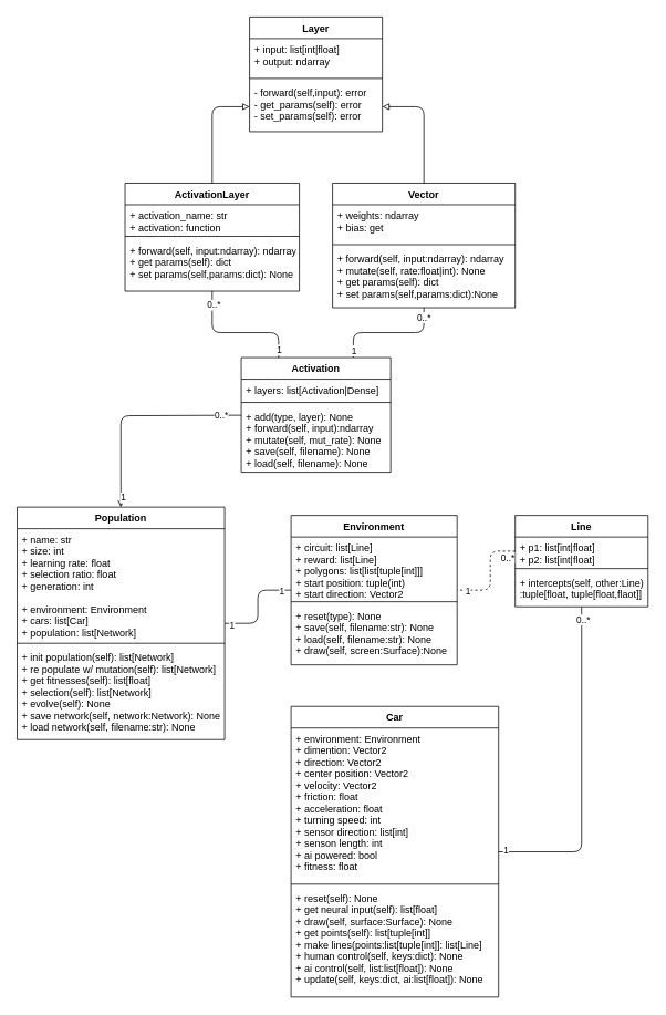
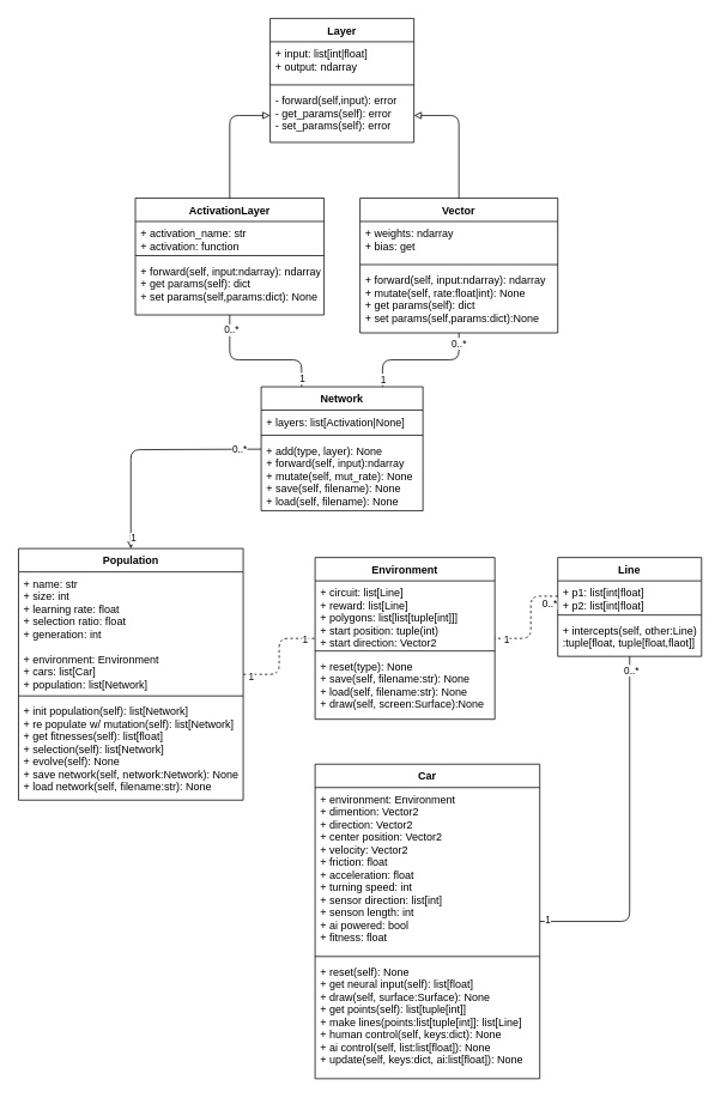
  <mxCell id="0" />
  <mxCell id="1" parent="0" />
- <mxCell id="2" value="Activation" style="swimlane;fontStyle=1;align=center;verticalAlign=top;childLayout=stackLayout;horizontal=1;startSize=26;horizontalStack=0;resizeParent=1;resizeParentMax=0;resizeLast=0;collapsible=1;marginBottom=0;" parent="1" vertex="1"><mxGeometry x="290" y="430" width="180" height="138" as="geometry" /></mxCell>
- <mxCell id="3" value="+ layers: list[Activation|Dense]" style="text;strokeColor=none;fillColor=none;align=left;verticalAlign=top;spacingLeft=4;spacingRight=4;overflow=hidden;rotatable=0;points=[[0,0.5],[1,0.5]];portConstraint=eastwest;" parent="2" vertex="1"><mxGeometry y="26" width="180" height="24" as="geometry" /></mxCell>
+ <mxCell id="2" value="Network" style="swimlane;fontStyle=1;align=center;verticalAlign=top;childLayout=stackLayout;horizontal=1;startSize=26;horizontalStack=0;resizeParent=1;resizeParentMax=0;resizeLast=0;collapsible=1;marginBottom=0;" parent="1" vertex="1"><mxGeometry x="290" y="430" width="180" height="138" as="geometry" /></mxCell>
+ <mxCell id="3" value="+ layers: list[Activation|None]" style="text;strokeColor=none;fillColor=none;align=left;verticalAlign=top;spacingLeft=4;spacingRight=4;overflow=hidden;rotatable=0;points=[[0,0.5],[1,0.5]];portConstraint=eastwest;" parent="2" vertex="1"><mxGeometry y="26" width="180" height="24" as="geometry" /></mxCell>
  <mxCell id="4" value="" style="line;strokeWidth=1;fillColor=none;align=left;verticalAlign=middle;spacingTop=-1;spacingLeft=3;spacingRight=3;rotatable=0;labelPosition=right;points=[];portConstraint=eastwest;strokeColor=inherit;" parent="2" vertex="1"><mxGeometry y="50" width="180" height="8" as="geometry" /></mxCell>
  <mxCell id="5" value="+ add(type, layer): None&#10;+ forward(self, input):ndarray&#10;+ mutate(self, mut_rate): None&#10;+ save(self, filename): None&#10;+ load(self, filename): None" style="text;strokeColor=none;fillColor=none;align=left;verticalAlign=top;spacingLeft=4;spacingRight=4;overflow=hidden;rotatable=0;points=[[0,0.5],[1,0.5]];portConstraint=eastwest;" parent="2" vertex="1"><mxGeometry y="58" width="180" height="80" as="geometry" /></mxCell>
  <mxCell id="6" value="Layer" style="swimlane;fontStyle=1;align=center;verticalAlign=top;childLayout=stackLayout;horizontal=1;startSize=26;horizontalStack=0;resizeParent=1;resizeParentMax=0;resizeLast=0;collapsible=1;marginBottom=0;" parent="1" vertex="1"><mxGeometry x="300" y="20" width="160" height="138" as="geometry" /></mxCell>
  <mxCell id="7" value="+ input: list[int|float]&#10;+ output: ndarray" style="text;strokeColor=none;fillColor=none;align=left;verticalAlign=top;spacingLeft=4;spacingRight=4;overflow=hidden;rotatable=0;points=[[0,0.5],[1,0.5]];portConstraint=eastwest;" parent="6" vertex="1"><mxGeometry y="26" width="160" height="44" as="geometry" /></mxCell>
  <mxCell id="8" value="" style="line;strokeWidth=1;fillColor=none;align=left;verticalAlign=middle;spacingTop=-1;spacingLeft=3;spacingRight=3;rotatable=0;labelPosition=right;points=[];portConstraint=eastwest;strokeColor=inherit;" parent="6" vertex="1"><mxGeometry y="70" width="160" height="8" as="geometry" /></mxCell>
  <mxCell id="9" value="- forward(self,input): error&#10;- get_params(self): error&#10;- set_params(self): error" style="text;strokeColor=none;fillColor=none;align=left;verticalAlign=top;spacingLeft=4;spacingRight=4;overflow=hidden;rotatable=0;points=[[0,0.5],[1,0.5]];portConstraint=eastwest;" parent="6" vertex="1"><mxGeometry y="78" width="160" height="60" as="geometry" /></mxCell>
  <mxCell id="10" value="ActivationLayer" style="swimlane;fontStyle=1;align=center;verticalAlign=top;childLayout=stackLayout;horizontal=1;startSize=26;horizontalStack=0;resizeParent=1;resizeParentMax=0;resizeLast=0;collapsible=1;marginBottom=0;" parent="1" vertex="1"><mxGeometry x="150" y="220" width="210" height="130" as="geometry" /></mxCell>
  <mxCell id="11" value="+ activation_name: str&#10;+ activation: function" style="text;strokeColor=none;fillColor=none;align=left;verticalAlign=top;spacingLeft=4;spacingRight=4;overflow=hidden;rotatable=0;points=[[0,0.5],[1,0.5]];portConstraint=eastwest;" parent="10" vertex="1"><mxGeometry y="26" width="210" height="34" as="geometry" /></mxCell>
  <mxCell id="12" value="" style="line;strokeWidth=1;fillColor=none;align=left;verticalAlign=middle;spacingTop=-1;spacingLeft=3;spacingRight=3;rotatable=0;labelPosition=right;points=[];portConstraint=eastwest;strokeColor=inherit;" parent="10" vertex="1"><mxGeometry y="60" width="210" height="8" as="geometry" /></mxCell>
  <mxCell id="13" value="+ forward(self, input:ndarray): ndarray&#10;+ get params(self): dict&#10;+ set params(self,params:dict): None" style="text;strokeColor=none;fillColor=none;align=left;verticalAlign=top;spacingLeft=4;spacingRight=4;overflow=hidden;rotatable=0;points=[[0,0.5],[1,0.5]];portConstraint=eastwest;" parent="10" vertex="1"><mxGeometry y="68" width="210" height="62" as="geometry" /></mxCell>
  <mxCell id="14" value="Vector" style="swimlane;fontStyle=1;align=center;verticalAlign=top;childLayout=stackLayout;horizontal=1;startSize=26;horizontalStack=0;resizeParent=1;resizeParentMax=0;resizeLast=0;collapsible=1;marginBottom=0;" parent="1" vertex="1"><mxGeometry x="400" y="220" width="220" height="150" as="geometry" /></mxCell>
  <mxCell id="15" value="+ weights: ndarray&#10;+ bias: get" style="text;strokeColor=none;fillColor=none;align=left;verticalAlign=top;spacingLeft=4;spacingRight=4;overflow=hidden;rotatable=0;points=[[0,0.5],[1,0.5]];portConstraint=eastwest;" parent="14" vertex="1"><mxGeometry y="26" width="220" height="44" as="geometry" /></mxCell>
  <mxCell id="16" value="" style="line;strokeWidth=1;fillColor=none;align=left;verticalAlign=middle;spacingTop=-1;spacingLeft=3;spacingRight=3;rotatable=0;labelPosition=right;points=[];portConstraint=eastwest;strokeColor=inherit;" parent="14" vertex="1"><mxGeometry y="70" width="220" height="8" as="geometry" /></mxCell>
  <mxCell id="17" value="+ forward(self, input:ndarray): ndarray&#10;+ mutate(self, rate:float|int): None&#10;+ get params(self): dict&#10;+ set params(self,params:dict):None" style="text;strokeColor=none;fillColor=none;align=left;verticalAlign=top;spacingLeft=4;spacingRight=4;overflow=hidden;rotatable=0;points=[[0,0.5],[1,0.5]];portConstraint=eastwest;" parent="14" vertex="1"><mxGeometry y="78" width="220" height="72" as="geometry" /></mxCell>
  <mxCell id="18" style="edgeStyle=none;html=1;endArrow=none;endFill=0;entryX=0.75;entryY=0;entryDx=0;entryDy=0;" parent="1" source="17" target="2" edge="1"><mxGeometry relative="1" as="geometry"><Array as="points"><mxPoint x="510" y="400" /><mxPoint x="425" y="400" /></Array></mxGeometry></mxCell>
  <mxCell id="19" value="1" style="edgeLabel;html=1;align=center;verticalAlign=middle;resizable=0;points=[];" parent="18" vertex="1" connectable="0"><mxGeometry x="0.878" relative="1" as="geometry"><mxPoint as="offset" /></mxGeometry></mxCell>
  <mxCell id="20" value="0..*" style="edgeLabel;html=1;align=center;verticalAlign=middle;resizable=0;points=[];" parent="18" vertex="1" connectable="0"><mxGeometry x="-0.846" y="-1" relative="1" as="geometry"><mxPoint as="offset" /></mxGeometry></mxCell>
  <mxCell id="21" style="edgeStyle=none;html=1;endArrow=none;endFill=0;entryX=0.25;entryY=0;entryDx=0;entryDy=0;" parent="1" source="13" target="2" edge="1"><mxGeometry relative="1" as="geometry"><Array as="points"><mxPoint x="255" y="400" /><mxPoint x="335" y="400" /></Array></mxGeometry></mxCell>
  <mxCell id="22" value="0..*" style="edgeLabel;html=1;align=center;verticalAlign=middle;resizable=0;points=[];" parent="21" vertex="1" connectable="0"><mxGeometry x="-0.795" y="1" relative="1" as="geometry"><mxPoint as="offset" /></mxGeometry></mxCell>
  <mxCell id="23" value="1" style="edgeLabel;html=1;align=center;verticalAlign=middle;resizable=0;points=[];" parent="21" vertex="1" connectable="0"><mxGeometry x="0.874" relative="1" as="geometry"><mxPoint as="offset" /></mxGeometry></mxCell>
  <mxCell id="24" value="Line" style="swimlane;fontStyle=1;align=center;verticalAlign=top;childLayout=stackLayout;horizontal=1;startSize=26;horizontalStack=0;resizeParent=1;resizeParentMax=0;resizeLast=0;collapsible=1;marginBottom=0;" parent="1" vertex="1"><mxGeometry x="620" y="620" width="160" height="110" as="geometry" /></mxCell>
  <mxCell id="25" value="+ p1: list[int|float]&#10;+ p2: list[int|float]" style="text;strokeColor=none;fillColor=none;align=left;verticalAlign=top;spacingLeft=4;spacingRight=4;overflow=hidden;rotatable=0;points=[[0,0.5],[1,0.5]];portConstraint=eastwest;" parent="24" vertex="1"><mxGeometry y="26" width="160" height="34" as="geometry" /></mxCell>
  <mxCell id="26" value="" style="line;strokeWidth=1;fillColor=none;align=left;verticalAlign=middle;spacingTop=-1;spacingLeft=3;spacingRight=3;rotatable=0;labelPosition=right;points=[];portConstraint=eastwest;strokeColor=inherit;" parent="24" vertex="1"><mxGeometry y="60" width="160" height="8" as="geometry" /></mxCell>
  <mxCell id="27" value="+ intercepts(self, other:Line)&#10;:tuple[float, tuple[float,flaot]]" style="text;strokeColor=none;fillColor=none;align=left;verticalAlign=top;spacingLeft=4;spacingRight=4;overflow=hidden;rotatable=0;points=[[0,0.5],[1,0.5]];portConstraint=eastwest;" parent="24" vertex="1"><mxGeometry y="68" width="160" height="42" as="geometry" /></mxCell>
  <mxCell id="28" value="Environment" style="swimlane;fontStyle=1;align=center;verticalAlign=top;childLayout=stackLayout;horizontal=1;startSize=26;horizontalStack=0;resizeParent=1;resizeParentMax=0;resizeLast=0;collapsible=1;marginBottom=0;" parent="1" vertex="1"><mxGeometry x="350" y="620" width="200" height="180" as="geometry" /></mxCell>
  <mxCell id="29" value="+ circuit: list[Line]&#10;+ reward: list[Line]&#10;+ polygons: list[list[tuple[int]]]&#10;+ start position: tuple(int)&#10;+ start direction: Vector2" style="text;strokeColor=none;fillColor=none;align=left;verticalAlign=top;spacingLeft=4;spacingRight=4;overflow=hidden;rotatable=0;points=[[0,0.5],[1,0.5]];portConstraint=eastwest;" parent="28" vertex="1"><mxGeometry y="26" width="200" height="74" as="geometry" /></mxCell>
  <mxCell id="30" value="" style="line;strokeWidth=1;fillColor=none;align=left;verticalAlign=middle;spacingTop=-1;spacingLeft=3;spacingRight=3;rotatable=0;labelPosition=right;points=[];portConstraint=eastwest;strokeColor=inherit;" parent="28" vertex="1"><mxGeometry y="100" width="200" height="8" as="geometry" /></mxCell>
  <mxCell id="31" value="+ reset(type): None&#10;+ save(self, filename:str): None&#10;+ load(self, filename:str): None&#10;+ draw(self, screen:Surface):None" style="text;strokeColor=none;fillColor=none;align=left;verticalAlign=top;spacingLeft=4;spacingRight=4;overflow=hidden;rotatable=0;points=[[0,0.5],[1,0.5]];portConstraint=eastwest;" parent="28" vertex="1"><mxGeometry y="108" width="200" height="72" as="geometry" /></mxCell>
  <mxCell id="32" value="Car" style="swimlane;fontStyle=1;align=center;verticalAlign=top;childLayout=stackLayout;horizontal=1;startSize=26;horizontalStack=0;resizeParent=1;resizeParentMax=0;resizeLast=0;collapsible=1;marginBottom=0;" parent="1" vertex="1"><mxGeometry x="350" y="850" width="250" height="350" as="geometry" /></mxCell>
  <mxCell id="33" value="+ environment: Environment&#10;+ dimention: Vector2&#10;+ direction: Vector2&#10;+ center position: Vector2&#10;+ velocity: Vector2&#10;+ friction: float&#10;+ acceleration: float&#10;+ turning speed: int&#10;+ sensor direction: list[int]&#10;+ senson length: int&#10;+ ai powered: bool&#10;+ fitness: float" style="text;strokeColor=none;fillColor=none;align=left;verticalAlign=top;spacingLeft=4;spacingRight=4;overflow=hidden;rotatable=0;points=[[0,0.5],[1,0.5]];portConstraint=eastwest;" parent="32" vertex="1"><mxGeometry y="26" width="250" height="184" as="geometry" /></mxCell>
  <mxCell id="34" value="" style="line;strokeWidth=1;fillColor=none;align=left;verticalAlign=middle;spacingTop=-1;spacingLeft=3;spacingRight=3;rotatable=0;labelPosition=right;points=[];portConstraint=eastwest;strokeColor=inherit;" parent="32" vertex="1"><mxGeometry y="210" width="250" height="8" as="geometry" /></mxCell>
  <mxCell id="35" value="+ reset(self): None&#10;+ get neural input(self): list[float]&#10;+ draw(self, surface:Surface): None&#10;+ get points(self): list[tuple[int]]&#10;+ make lines(points:list[tuple[int]]: list[Line]&#10;+ human control(self, keys:dict): None&#10;+ ai control(self, list:list[float]): None&#10;+ update(self, keys:dict, ai:list[float]): None" style="text;strokeColor=none;fillColor=none;align=left;verticalAlign=top;spacingLeft=4;spacingRight=4;overflow=hidden;rotatable=0;points=[[0,0.5],[1,0.5]];portConstraint=eastwest;" parent="32" vertex="1"><mxGeometry y="218" width="250" height="132" as="geometry" /></mxCell>
  <mxCell id="36" value="Population" style="swimlane;fontStyle=1;align=center;verticalAlign=top;childLayout=stackLayout;horizontal=1;startSize=26;horizontalStack=0;resizeParent=1;resizeParentMax=0;resizeLast=0;collapsible=1;marginBottom=0;" parent="1" vertex="1"><mxGeometry x="20" y="610" width="250" height="280" as="geometry" /></mxCell>
  <mxCell id="37" value="+ name: str&#10;+ size: int&#10;+ learning rate: float&#10;+ selection ratio: float&#10;+ generation: int&#10;&#10;+ environment: Environment&#10;+ cars: list[Car]&#10;+ population: list[Network]" style="text;strokeColor=none;fillColor=none;align=left;verticalAlign=top;spacingLeft=4;spacingRight=4;overflow=hidden;rotatable=0;points=[[0,0.5],[1,0.5]];portConstraint=eastwest;" parent="36" vertex="1"><mxGeometry y="26" width="250" height="134" as="geometry" /></mxCell>
  <mxCell id="38" value="" style="line;strokeWidth=1;fillColor=none;align=left;verticalAlign=middle;spacingTop=-1;spacingLeft=3;spacingRight=3;rotatable=0;labelPosition=right;points=[];portConstraint=eastwest;strokeColor=inherit;" parent="36" vertex="1"><mxGeometry y="160" width="250" height="8" as="geometry" /></mxCell>
  <mxCell id="39" value="+ init population(self): list[Network]&#10;+ re populate w/ mutation(self): list[Network]&#10;+ get fitnesses(self): list[float]&#10;+ selection(self): list[Network]&#10;+ evolve(self): None&#10;+ save network(self, network:Network): None&#10;+ load network(self, filename:str): None" style="text;strokeColor=none;fillColor=none;align=left;verticalAlign=top;spacingLeft=4;spacingRight=4;overflow=hidden;rotatable=0;points=[[0,0.5],[1,0.5]];portConstraint=eastwest;" parent="36" vertex="1"><mxGeometry y="168" width="250" height="112" as="geometry" /></mxCell>
- <mxCell id="40" style="edgeStyle=none;html=1;startArrow=none;startFill=0;endArrow=none;endFill=0;" parent="1" source="36" target="28" edge="1"><mxGeometry relative="1" as="geometry"><Array as="points"><mxPoint x="310" y="750" /><mxPoint x="310" y="710" /></Array></mxGeometry></mxCell>
+ <mxCell id="40" style="edgeStyle=none;html=1;startArrow=none;startFill=0;endArrow=none;endFill=0;dashed=1;" parent="1" source="36" target="28" edge="1"><mxGeometry relative="1" as="geometry"><Array as="points"><mxPoint x="310" y="750" /><mxPoint x="310" y="710" /></Array></mxGeometry></mxCell>
  <mxCell id="41" value="1" style="edgeLabel;html=1;align=center;verticalAlign=middle;resizable=0;points=[];" parent="40" vertex="1" connectable="0"><mxGeometry x="-0.871" y="-2" relative="1" as="geometry"><mxPoint as="offset" /></mxGeometry></mxCell>
  <mxCell id="42" value="1" style="edgeLabel;html=1;align=center;verticalAlign=middle;resizable=0;points=[];" parent="40" vertex="1" connectable="0"><mxGeometry x="0.799" relative="1" as="geometry"><mxPoint as="offset" /></mxGeometry></mxCell>
  <mxCell id="43" style="edgeStyle=none;html=1;exitX=0;exitY=0.5;exitDx=0;exitDy=0;startArrow=none;startFill=0;endArrow=none;endFill=0;dashed=1;" parent="1" source="25" target="28" edge="1"><mxGeometry relative="1" as="geometry"><Array as="points"><mxPoint x="590" y="663" /><mxPoint x="590" y="710" /></Array></mxGeometry></mxCell>
  <mxCell id="44" value="1" style="edgeLabel;html=1;align=center;verticalAlign=middle;resizable=0;points=[];" parent="43" vertex="1" connectable="0"><mxGeometry x="0.801" relative="1" as="geometry"><mxPoint as="offset" /></mxGeometry></mxCell>
  <mxCell id="45" value="0..*" style="edgeLabel;html=1;align=center;verticalAlign=middle;resizable=0;points=[];" parent="43" vertex="1" connectable="0"><mxGeometry x="-0.63" y="1" relative="1" as="geometry"><mxPoint x="12" y="6" as="offset" /></mxGeometry></mxCell>
  <mxCell id="46" style="edgeStyle=none;html=1;startArrow=none;startFill=0;endArrow=none;endFill=0;" parent="1" source="24" target="32" edge="1"><mxGeometry relative="1" as="geometry"><Array as="points"><mxPoint x="700" y="1025" /></Array></mxGeometry></mxCell>
  <mxCell id="47" value="0..*" style="edgeLabel;html=1;align=center;verticalAlign=middle;resizable=0;points=[];" parent="46" vertex="1" connectable="0"><mxGeometry x="-0.925" y="1" relative="1" as="geometry"><mxPoint as="offset" /></mxGeometry></mxCell>
  <mxCell id="48" value="1" style="edgeLabel;html=1;align=center;verticalAlign=middle;resizable=0;points=[];" parent="46" vertex="1" connectable="0"><mxGeometry x="0.961" y="-2" relative="1" as="geometry"><mxPoint as="offset" /></mxGeometry></mxCell>
  <mxCell id="49" style="edgeStyle=none;html=1;startArrow=none;startFill=0;endArrow=open;endFill=0;" parent="1" source="2" target="36" edge="1"><mxGeometry relative="1" as="geometry"><Array as="points"><mxPoint x="145" y="500" /></Array></mxGeometry></mxCell>
  <mxCell id="50" value="1" style="edgeLabel;html=1;align=center;verticalAlign=middle;resizable=0;points=[];" parent="49" vertex="1" connectable="0"><mxGeometry x="0.912" y="2" relative="1" as="geometry"><mxPoint as="offset" /></mxGeometry></mxCell>
  <mxCell id="51" value="0..*" style="edgeLabel;html=1;align=center;verticalAlign=middle;resizable=0;points=[];" parent="49" vertex="1" connectable="0"><mxGeometry x="-0.803" relative="1" as="geometry"><mxPoint as="offset" /></mxGeometry></mxCell>
  <mxCell id="52" style="edgeStyle=none;html=1;exitX=1;exitY=0.5;exitDx=0;exitDy=0;entryX=0.5;entryY=0;entryDx=0;entryDy=0;endArrow=none;endFill=0;startArrow=block;startFill=0;" parent="1" source="9" target="14" edge="1"><mxGeometry relative="1" as="geometry"><Array as="points"><mxPoint x="510" y="128" /></Array></mxGeometry></mxCell>
  <mxCell id="53" style="edgeStyle=none;html=1;exitX=0;exitY=0.5;exitDx=0;exitDy=0;entryX=0.5;entryY=0;entryDx=0;entryDy=0;endArrow=none;endFill=0;startArrow=block;startFill=0;" parent="1" source="9" target="10" edge="1"><mxGeometry relative="1" as="geometry"><Array as="points"><mxPoint x="255" y="128" /></Array></mxGeometry></mxCell>
